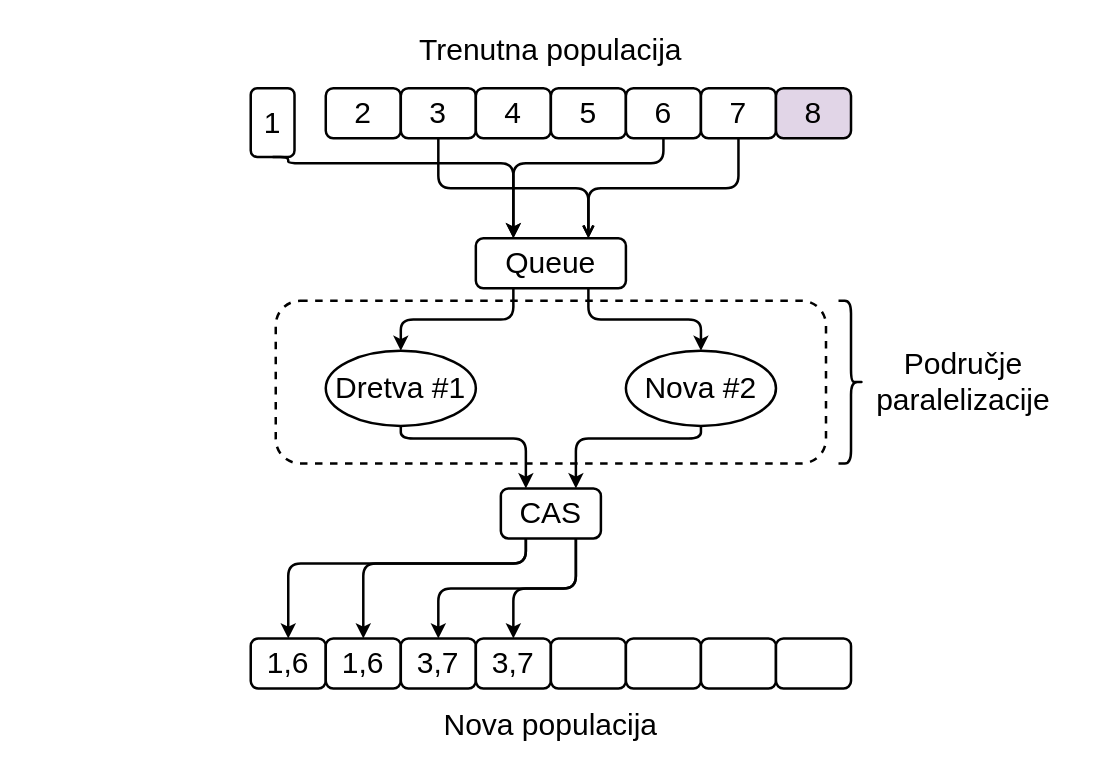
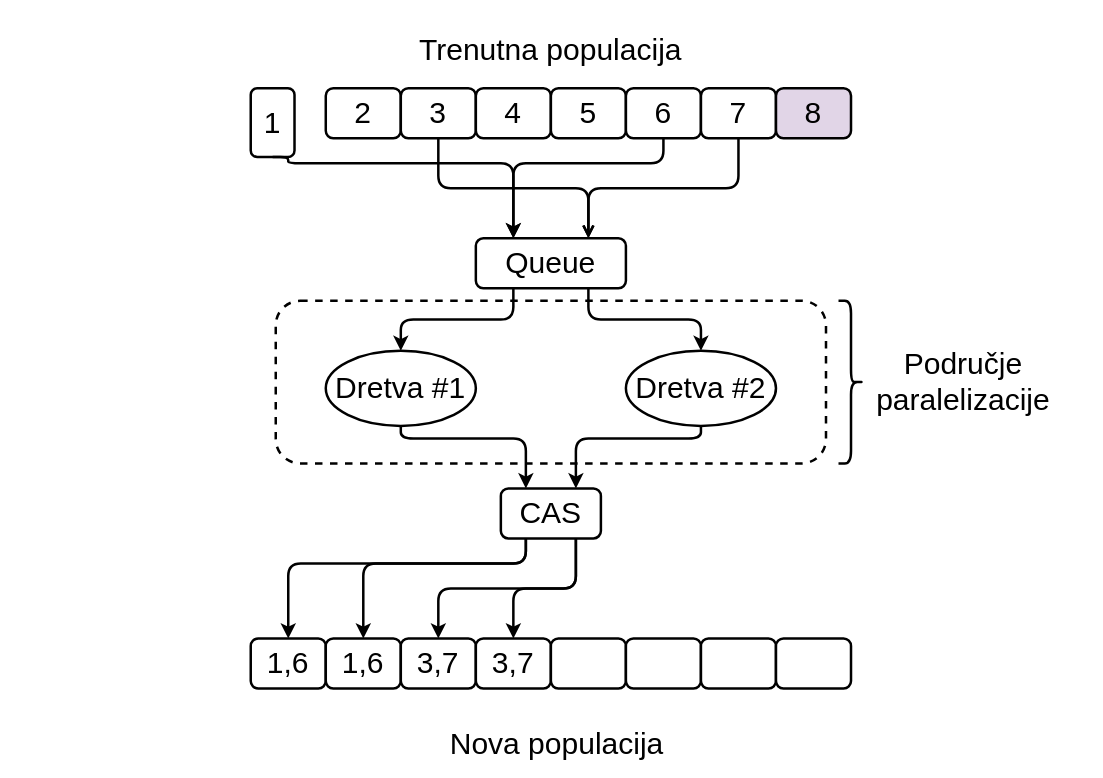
  <mxCell id="0" />
  <mxCell id="1" parent="0" />
  <mxCell id="2" value="" style="rounded=1;whiteSpace=wrap;html=1;strokeColor=#000000;strokeWidth=2;dashed=1;" vertex="1" parent="1"><mxGeometry x="220" y="240" width="440" height="130" as="geometry" /></mxCell>
  <mxCell id="3" value="&lt;font style=&quot;font-size: 24px&quot;&gt;1&lt;/font&gt;&lt;br&gt;" style="rounded=1;whiteSpace=wrap;html=1;strokeWidth=2;" vertex="1" parent="1"><mxGeometry x="200" y="70" width="35" height="55" as="geometry" /></mxCell>
  <mxCell id="4" value="&lt;font style=&quot;font-size: 24px&quot;&gt;CAS&lt;/font&gt;&lt;br&gt;" style="text;html=1;strokeColor=#000000;fillColor=none;align=center;verticalAlign=middle;whiteSpace=wrap;rounded=1;strokeWidth=2;" vertex="1" parent="1"><mxGeometry x="400" y="390" width="80" height="40" as="geometry" /></mxCell>
  <mxCell id="5" value="&lt;font style=&quot;font-size: 24px&quot;&gt;2&lt;/font&gt;&lt;br&gt;" style="rounded=1;whiteSpace=wrap;html=1;strokeWidth=2;" vertex="1" parent="1"><mxGeometry x="260" y="70" width="60" height="40" as="geometry" /></mxCell>
  <mxCell id="6" value="&lt;font style=&quot;font-size: 24px&quot;&gt;3&lt;/font&gt;&lt;br&gt;" style="rounded=1;whiteSpace=wrap;html=1;strokeWidth=2;" vertex="1" parent="1"><mxGeometry x="320" y="70" width="60" height="40" as="geometry" /></mxCell>
  <mxCell id="7" value="&lt;font style=&quot;font-size: 24px&quot;&gt;4&lt;/font&gt;&lt;br&gt;" style="rounded=1;whiteSpace=wrap;html=1;strokeWidth=2;" vertex="1" parent="1"><mxGeometry x="380" y="70" width="60" height="40" as="geometry" /></mxCell>
  <mxCell id="8" value="&lt;font style=&quot;font-size: 24px&quot;&gt;5&lt;/font&gt;&lt;br&gt;" style="rounded=1;whiteSpace=wrap;html=1;strokeWidth=2;" vertex="1" parent="1"><mxGeometry x="440" y="70" width="60" height="40" as="geometry" /></mxCell>
  <mxCell id="9" value="&lt;font style=&quot;font-size: 24px&quot;&gt;6&lt;/font&gt;&lt;br&gt;" style="rounded=1;whiteSpace=wrap;html=1;strokeWidth=2;" vertex="1" parent="1"><mxGeometry x="500" y="70" width="60" height="40" as="geometry" /></mxCell>
  <mxCell id="10" value="&lt;font style=&quot;font-size: 24px&quot;&gt;7&lt;/font&gt;&lt;br&gt;" style="rounded=1;whiteSpace=wrap;html=1;strokeWidth=2;" vertex="1" parent="1"><mxGeometry x="560" y="70" width="60" height="40" as="geometry" /></mxCell>
  <mxCell id="11" value="&lt;font style=&quot;font-size: 24px&quot;&gt;8&lt;/font&gt;&lt;br&gt;" style="rounded=1;whiteSpace=wrap;html=1;strokeWidth=2;fillColor=#e1d5e7;" vertex="1" parent="1"><mxGeometry x="620" y="70" width="60" height="40" as="geometry" /></mxCell>
  <mxCell id="12" value="&lt;font style=&quot;font-size: 24px&quot;&gt;Queue&lt;/font&gt;&lt;br&gt;" style="text;html=1;strokeColor=#000000;fillColor=none;align=center;verticalAlign=middle;whiteSpace=wrap;rounded=1;strokeWidth=2;" vertex="1" parent="1"><mxGeometry x="380" y="190" width="120" height="40" as="geometry" /></mxCell>
  <mxCell id="13" value="" style="endArrow=classic;html=1;edgeStyle=orthogonalEdgeStyle;exitX=0.5;exitY=1;exitDx=0;exitDy=0;entryX=0.25;entryY=0;entryDx=0;entryDy=0;strokeWidth=2;" edge="1" parent="1" source="3" target="12"><mxGeometry width="50" height="50" relative="1" as="geometry"><mxPoint x="200" y="610" as="sourcePoint" /><mxPoint x="250" y="560" as="targetPoint" /><Array as="points"><mxPoint x="230" y="130" /><mxPoint x="410" y="130" /></Array></mxGeometry></mxCell>
  <mxCell id="14" value="" style="endArrow=classic;html=1;edgeStyle=orthogonalEdgeStyle;exitX=0.5;exitY=1;exitDx=0;exitDy=0;strokeWidth=2;" edge="1" parent="1" source="9"><mxGeometry width="50" height="50" relative="1" as="geometry"><mxPoint x="200" y="610" as="sourcePoint" /><mxPoint x="410" y="190" as="targetPoint" /><Array as="points"><mxPoint x="530" y="130" /><mxPoint x="410" y="130" /><mxPoint x="410" y="190" /></Array></mxGeometry></mxCell>
  <mxCell id="15" value="" style="endArrow=classic;html=1;strokeWidth=2;exitX=0.25;exitY=1;exitDx=0;exitDy=0;edgeStyle=orthogonalEdgeStyle;entryX=0.5;entryY=0;entryDx=0;entryDy=0;" edge="1" parent="1" source="12" target="19"><mxGeometry width="50" height="50" relative="1" as="geometry"><mxPoint x="200" y="610" as="sourcePoint" /><mxPoint x="250" y="310" as="targetPoint" /></mxGeometry></mxCell>
  <mxCell id="16" value="" style="endArrow=open;html=1;strokeWidth=2;exitX=0.5;exitY=1;exitDx=0;exitDy=0;edgeStyle=orthogonalEdgeStyle;entryX=0.75;entryY=0;entryDx=0;entryDy=0;" edge="1" parent="1" source="6" target="12"><mxGeometry width="50" height="50" relative="1" as="geometry"><mxPoint x="200" y="610" as="sourcePoint" /><mxPoint x="250" y="560" as="targetPoint" /></mxGeometry></mxCell>
  <mxCell id="17" value="" style="endArrow=open;html=1;strokeWidth=2;edgeStyle=orthogonalEdgeStyle;exitX=0.5;exitY=1;exitDx=0;exitDy=0;entryX=0.75;entryY=0;entryDx=0;entryDy=0;" edge="1" parent="1" source="10" target="12"><mxGeometry width="50" height="50" relative="1" as="geometry"><mxPoint x="200" y="610" as="sourcePoint" /><mxPoint x="250" y="560" as="targetPoint" /></mxGeometry></mxCell>
  <mxCell id="18" value="" style="group" vertex="1" connectable="0" parent="1"><mxGeometry x="260" y="280" width="120" height="60" as="geometry" /></mxCell>
  <mxCell id="19" value="" style="ellipse;whiteSpace=wrap;html=1;rounded=1;strokeColor=#000000;strokeWidth=2;" vertex="1" parent="18"><mxGeometry width="120" height="60" as="geometry" /></mxCell>
  <mxCell id="20" value="&lt;font style=&quot;font-size: 24px&quot;&gt;Dretva #1&lt;/font&gt;" style="text;html=1;strokeColor=none;fillColor=none;align=center;verticalAlign=middle;whiteSpace=wrap;rounded=0;" vertex="1" parent="18"><mxGeometry y="10" width="120" height="40" as="geometry" /></mxCell>
  <mxCell id="21" value="" style="endArrow=classic;html=1;strokeWidth=2;edgeStyle=orthogonalEdgeStyle;exitX=0.5;exitY=1;exitDx=0;exitDy=0;entryX=0.25;entryY=0;entryDx=0;entryDy=0;" edge="1" parent="1" source="19" target="4"><mxGeometry width="50" height="50" relative="1" as="geometry"><mxPoint x="200" y="500" as="sourcePoint" /><mxPoint x="250" y="450" as="targetPoint" /><Array as="points"><mxPoint x="320" y="350" /><mxPoint x="420" y="350" /></Array></mxGeometry></mxCell>
  <mxCell id="22" value="" style="group" vertex="1" connectable="0" parent="1"><mxGeometry x="500" y="280" width="120" height="60" as="geometry" /></mxCell>
  <mxCell id="23" value="" style="ellipse;whiteSpace=wrap;html=1;rounded=1;strokeColor=#000000;strokeWidth=2;" vertex="1" parent="22"><mxGeometry width="120" height="60" as="geometry" /></mxCell>
- <mxCell id="24" value="&lt;font style=&quot;font-size: 24px&quot;&gt;Nova #2&lt;/font&gt;" style="text;html=1;strokeColor=none;fillColor=none;align=center;verticalAlign=middle;whiteSpace=wrap;rounded=0;" vertex="1" parent="22"><mxGeometry y="10" width="120" height="40" as="geometry" /></mxCell>
+ <mxCell id="24" value="&lt;font style=&quot;font-size: 24px&quot;&gt;Dretva #2&lt;/font&gt;" style="text;html=1;strokeColor=none;fillColor=none;align=center;verticalAlign=middle;whiteSpace=wrap;rounded=0;" vertex="1" parent="22"><mxGeometry y="10" width="120" height="40" as="geometry" /></mxCell>
  <mxCell id="25" value="" style="endArrow=classic;html=1;strokeWidth=2;edgeStyle=orthogonalEdgeStyle;exitX=0.75;exitY=1;exitDx=0;exitDy=0;entryX=0.5;entryY=0;entryDx=0;entryDy=0;" edge="1" parent="1" source="12" target="23"><mxGeometry width="50" height="50" relative="1" as="geometry"><mxPoint x="200" y="500" as="sourcePoint" /><mxPoint x="250" y="450" as="targetPoint" /></mxGeometry></mxCell>
  <mxCell id="26" value="" style="endArrow=classic;html=1;strokeWidth=2;edgeStyle=orthogonalEdgeStyle;exitX=0.5;exitY=1;exitDx=0;exitDy=0;entryX=0.75;entryY=0;entryDx=0;entryDy=0;" edge="1" parent="1" source="23" target="4"><mxGeometry width="50" height="50" relative="1" as="geometry"><mxPoint x="200" y="500" as="sourcePoint" /><mxPoint x="250" y="450" as="targetPoint" /><Array as="points"><mxPoint x="560" y="350" /><mxPoint x="460" y="350" /></Array></mxGeometry></mxCell>
  <mxCell id="27" value="&lt;span style=&quot;font-size: 24px&quot;&gt;Trenutna populacija&lt;/span&gt;" style="text;html=1;strokeColor=none;fillColor=none;align=center;verticalAlign=middle;whiteSpace=wrap;rounded=0;" vertex="1" parent="1"><mxGeometry x="280" y="20" width="320" height="40" as="geometry" /></mxCell>
  <mxCell id="28" value="&lt;font style=&quot;font-size: 24px&quot;&gt;1,6&lt;/font&gt;&lt;br&gt;" style="rounded=1;whiteSpace=wrap;html=1;strokeWidth=2;" vertex="1" parent="1"><mxGeometry x="200" y="510" width="60" height="40" as="geometry" /></mxCell>
  <mxCell id="29" value="&lt;font style=&quot;font-size: 24px&quot;&gt;1,6&lt;/font&gt;&lt;br&gt;" style="rounded=1;whiteSpace=wrap;html=1;strokeWidth=2;" vertex="1" parent="1"><mxGeometry x="260" y="510" width="60" height="40" as="geometry" /></mxCell>
  <mxCell id="30" value="&lt;font style=&quot;font-size: 24px&quot;&gt;3,7&lt;/font&gt;&lt;br&gt;" style="rounded=1;whiteSpace=wrap;html=1;strokeWidth=2;" vertex="1" parent="1"><mxGeometry x="320" y="510" width="60" height="40" as="geometry" /></mxCell>
  <mxCell id="31" value="&lt;font style=&quot;font-size: 24px&quot;&gt;3,7&lt;/font&gt;&lt;br&gt;" style="rounded=1;whiteSpace=wrap;html=1;strokeWidth=2;" vertex="1" parent="1"><mxGeometry x="380" y="510" width="60" height="40" as="geometry" /></mxCell>
  <mxCell id="32" value="" style="rounded=1;whiteSpace=wrap;html=1;strokeWidth=2;" vertex="1" parent="1"><mxGeometry x="440" y="510" width="60" height="40" as="geometry" /></mxCell>
  <mxCell id="33" value="" style="rounded=1;whiteSpace=wrap;html=1;strokeWidth=2;" vertex="1" parent="1"><mxGeometry x="500" y="510" width="60" height="40" as="geometry" /></mxCell>
  <mxCell id="34" value="" style="rounded=1;whiteSpace=wrap;html=1;strokeWidth=2;" vertex="1" parent="1"><mxGeometry x="560" y="510" width="60" height="40" as="geometry" /></mxCell>
  <mxCell id="35" value="" style="rounded=1;whiteSpace=wrap;html=1;strokeWidth=2;" vertex="1" parent="1"><mxGeometry x="620" y="510" width="60" height="40" as="geometry" /></mxCell>
  <mxCell id="36" value="" style="endArrow=classic;html=1;strokeWidth=2;edgeStyle=orthogonalEdgeStyle;exitX=0.25;exitY=1;exitDx=0;exitDy=0;entryX=0.5;entryY=0;entryDx=0;entryDy=0;" edge="1" parent="1" source="4" target="28"><mxGeometry width="50" height="50" relative="1" as="geometry"><mxPoint x="200" y="620" as="sourcePoint" /><mxPoint x="250" y="570" as="targetPoint" /><Array as="points"><mxPoint x="420" y="450" /><mxPoint x="230" y="450" /></Array></mxGeometry></mxCell>
  <mxCell id="37" value="" style="endArrow=classic;html=1;strokeWidth=2;edgeStyle=orthogonalEdgeStyle;entryX=0.5;entryY=0;entryDx=0;entryDy=0;" edge="1" parent="1" target="29"><mxGeometry width="50" height="50" relative="1" as="geometry"><mxPoint x="420" y="430" as="sourcePoint" /><mxPoint x="250" y="570" as="targetPoint" /><Array as="points"><mxPoint x="420" y="450" /><mxPoint x="290" y="450" /></Array></mxGeometry></mxCell>
  <mxCell id="38" value="" style="endArrow=classic;html=1;strokeWidth=2;edgeStyle=orthogonalEdgeStyle;exitX=0.75;exitY=1;exitDx=0;exitDy=0;entryX=0.5;entryY=0;entryDx=0;entryDy=0;" edge="1" parent="1" source="4" target="30"><mxGeometry width="50" height="50" relative="1" as="geometry"><mxPoint x="200" y="620" as="sourcePoint" /><mxPoint x="250" y="570" as="targetPoint" /></mxGeometry></mxCell>
  <mxCell id="39" value="" style="endArrow=classic;html=1;strokeWidth=2;edgeStyle=orthogonalEdgeStyle;entryX=0.5;entryY=0;entryDx=0;entryDy=0;" edge="1" parent="1" target="31"><mxGeometry width="50" height="50" relative="1" as="geometry"><mxPoint x="460" y="430" as="sourcePoint" /><mxPoint x="250" y="570" as="targetPoint" /><Array as="points"><mxPoint x="460" y="470" /><mxPoint x="410" y="470" /></Array></mxGeometry></mxCell>
- <mxCell id="40" value="&lt;span style=&quot;font-size: 24px&quot;&gt;Nova populacija&lt;/span&gt;" style="text;html=1;strokeColor=none;fillColor=none;align=center;verticalAlign=middle;whiteSpace=wrap;rounded=0;" vertex="1" parent="1"><mxGeometry x="280" y="560" width="320" height="40" as="geometry" /></mxCell>
+ <mxCell id="40" value="&lt;span style=&quot;font-size: 24px&quot;&gt;Nova populacija&lt;/span&gt;" style="text;html=1;strokeColor=none;fillColor=none;align=center;verticalAlign=middle;whiteSpace=wrap;rounded=0;" vertex="1" parent="1"><mxGeometry x="285" y="575" width="320" height="40" as="geometry" /></mxCell>
  <mxCell id="41" value="&lt;font style=&quot;font-size: 24px&quot;&gt;Područje&lt;br&gt;paralelizacije&lt;br&gt;&lt;/font&gt;" style="text;html=1;strokeColor=none;fillColor=none;align=center;verticalAlign=middle;whiteSpace=wrap;rounded=0;dashed=1;" vertex="1" parent="1"><mxGeometry x="680" y="265" width="180" height="80" as="geometry" /></mxCell>
  <mxCell id="42" value="" style="shape=curlyBracket;whiteSpace=wrap;html=1;rounded=1;strokeColor=#000000;strokeWidth=2;rotation=180;" vertex="1" parent="1"><mxGeometry x="670" y="240" width="20" height="130" as="geometry" /></mxCell>
  <mxCell id="43" value="" style="endArrow=none;html=1;strokeWidth=2;strokeColor=#FFFFFF;" edge="1" parent="1"><mxGeometry width="50" height="50" relative="1" as="geometry"><mxPoint y="335" as="sourcePoint" x="20" /><mxPoint x="70" y="285" as="targetPoint" /></mxGeometry></mxCell>
